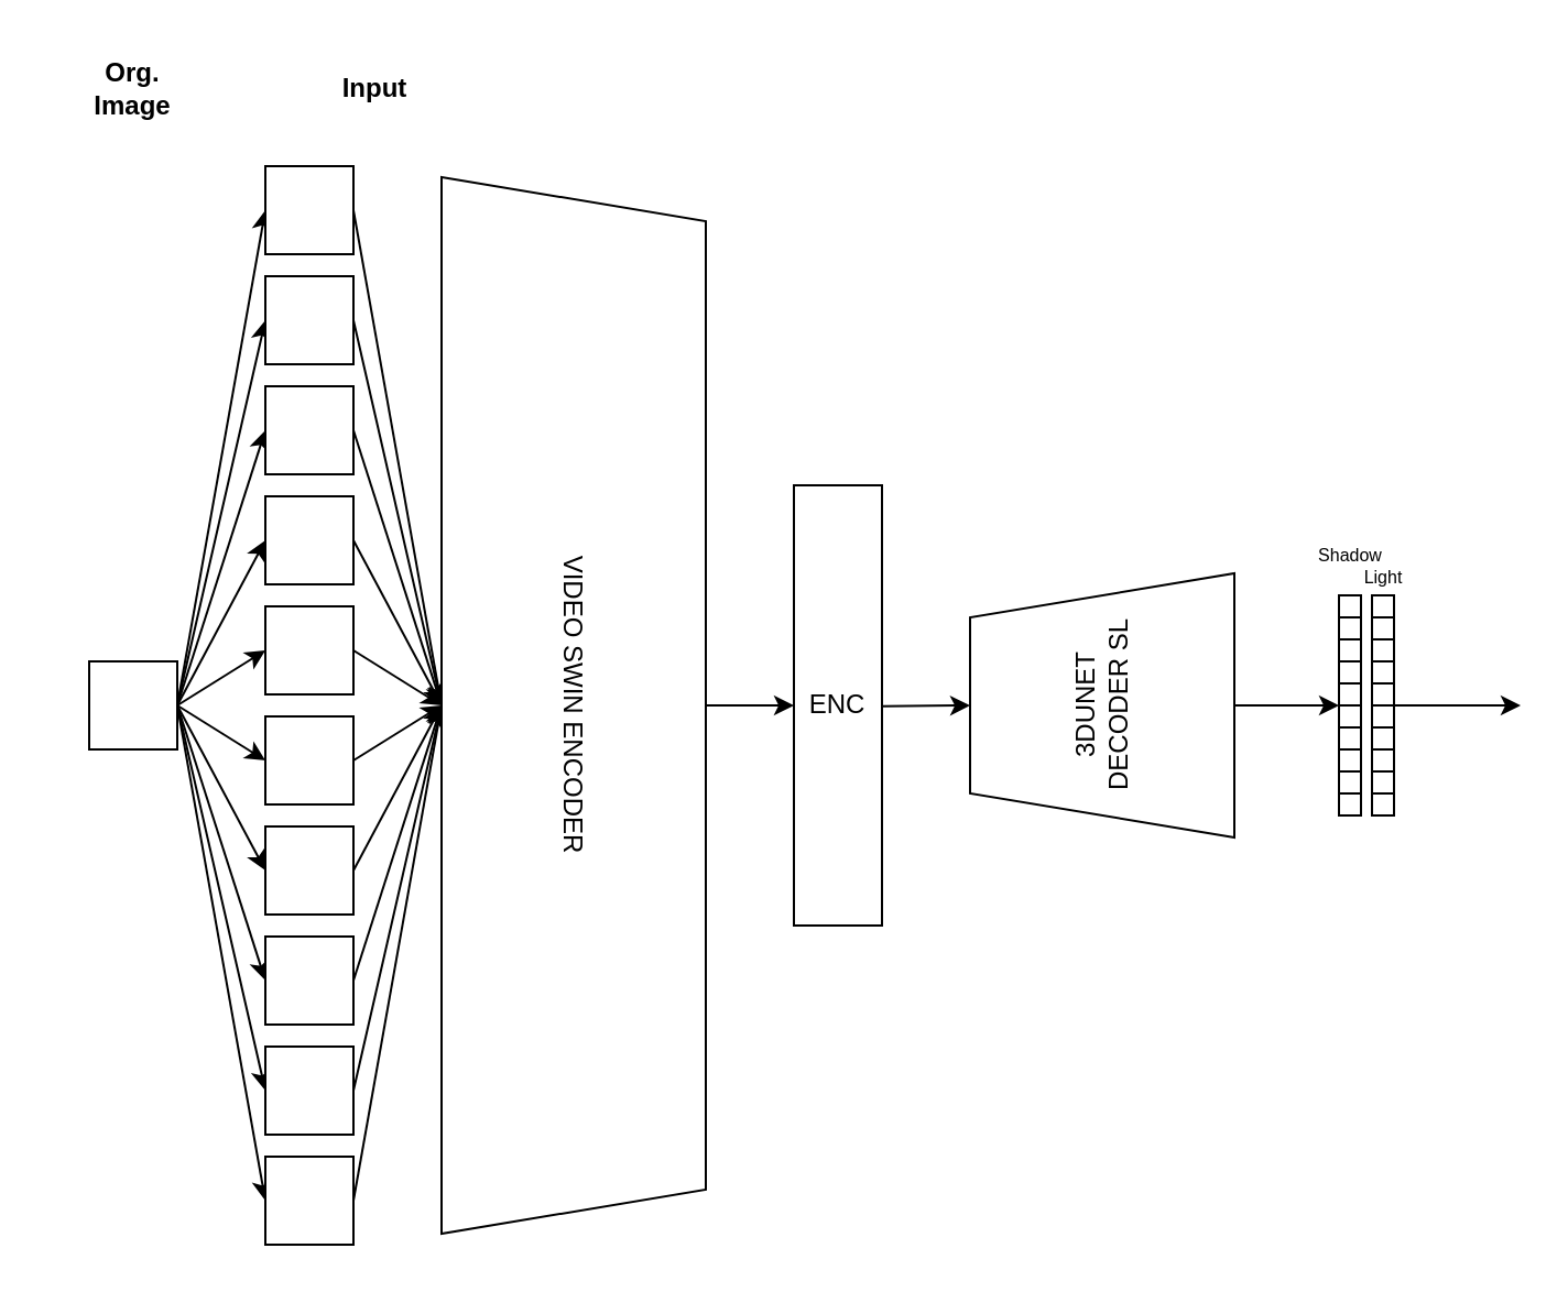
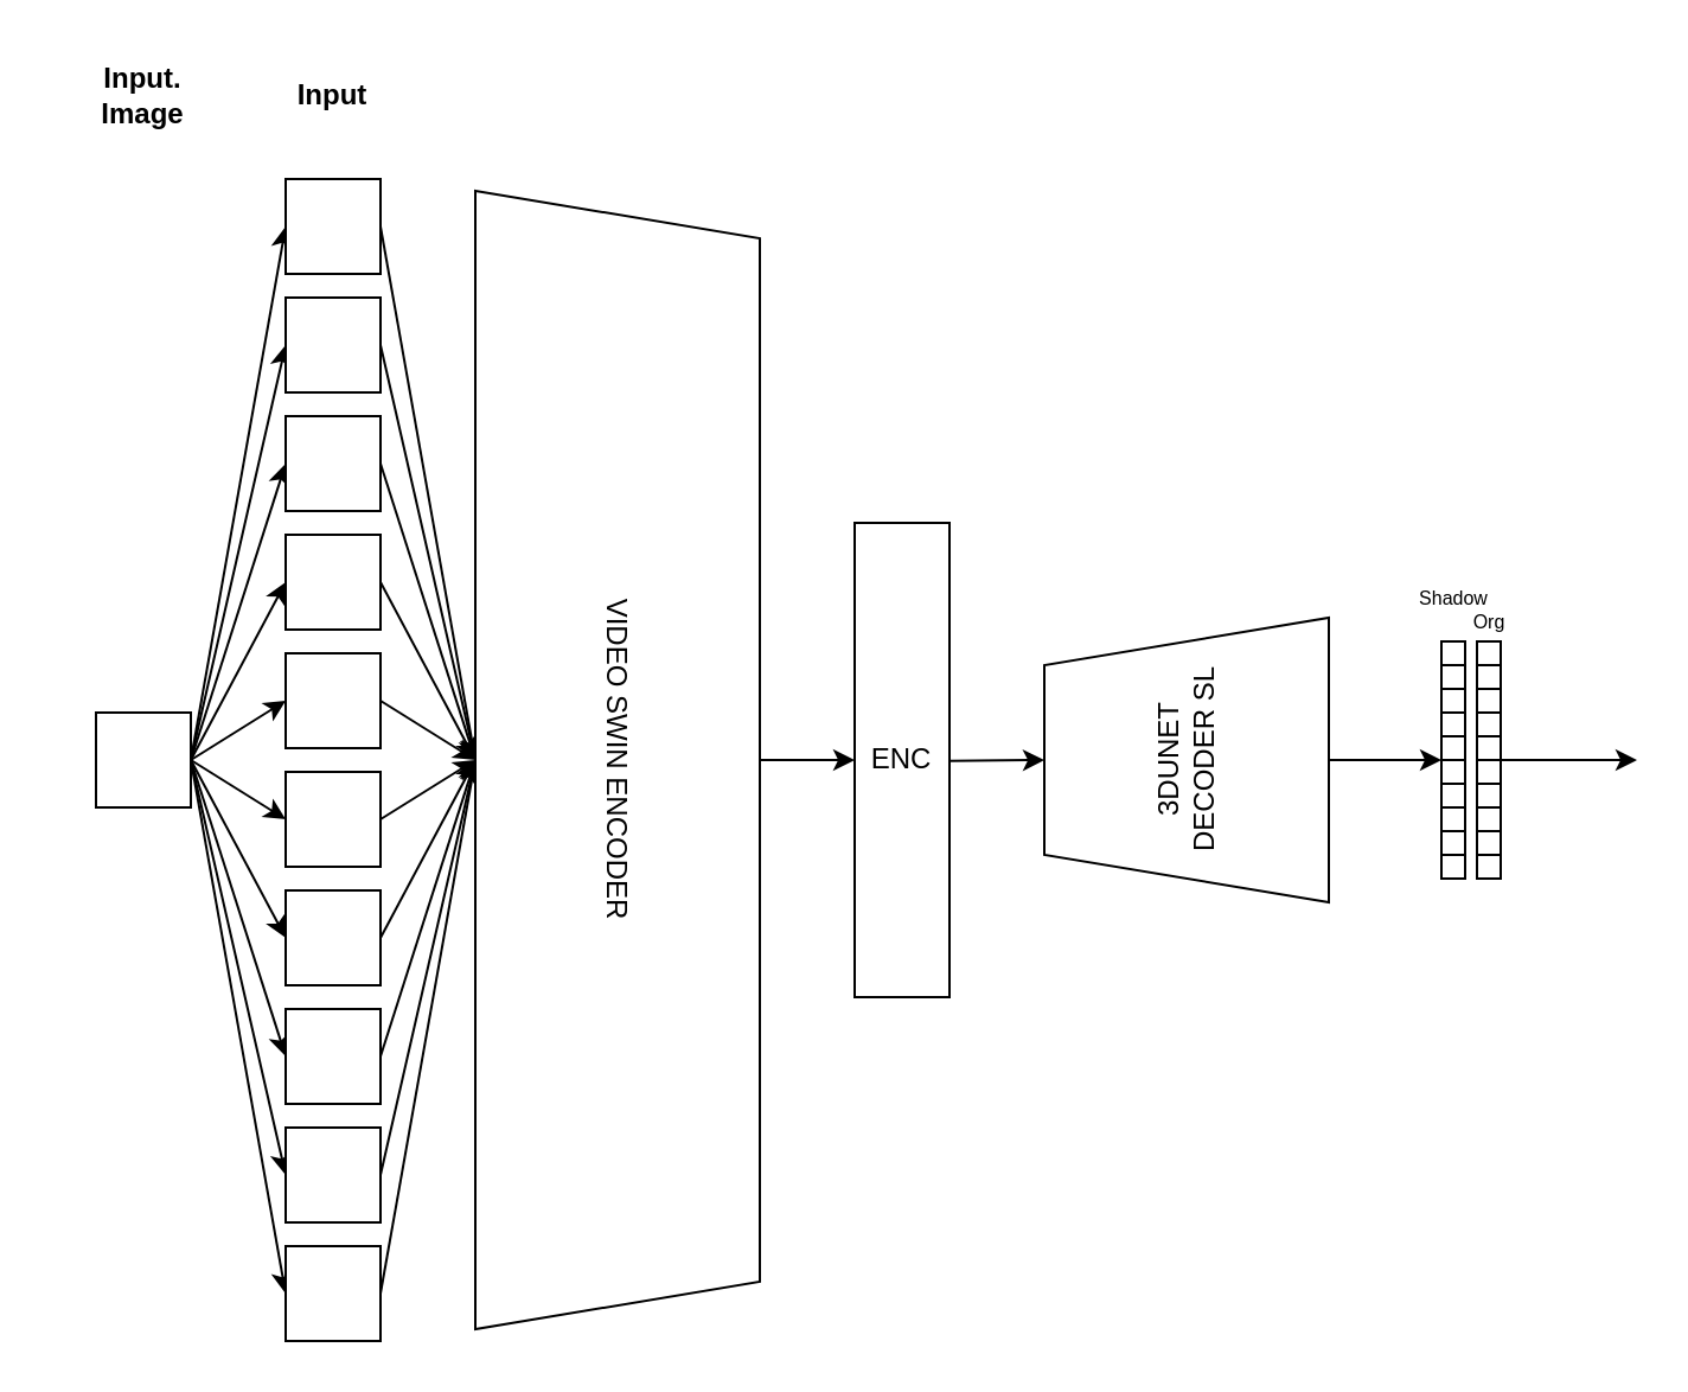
  <mxCell id="0" />
  <mxCell id="1" parent="0" />
  <mxCell id="2" value="" style="whiteSpace=wrap;html=1;aspect=fixed;" vertex="1" parent="1"><mxGeometry x="40" y="300" width="40" height="40" as="geometry" /></mxCell>
  <mxCell id="3" style="edgeStyle=none;html=1;exitX=0;exitY=0.5;exitDx=0;exitDy=0;entryX=0;entryY=0.5;entryDx=0;entryDy=0;" edge="1" parent="1" target="5"><mxGeometry relative="1" as="geometry"><mxPoint x="80" y="320" as="sourcePoint" /></mxGeometry></mxCell>
  <mxCell id="4" style="edgeStyle=none;html=1;exitX=1;exitY=0.5;exitDx=0;exitDy=0;entryX=0;entryY=0.5;entryDx=0;entryDy=0;" edge="1" parent="1" source="5"><mxGeometry relative="1" as="geometry"><mxPoint x="200" y="320" as="targetPoint" /></mxGeometry></mxCell>
  <mxCell id="5" value="" style="whiteSpace=wrap;html=1;aspect=fixed;" vertex="1" parent="1"><mxGeometry x="120" y="525" width="40" height="40" as="geometry" /></mxCell>
  <mxCell id="6" style="edgeStyle=none;html=1;exitX=0;exitY=0.5;exitDx=0;exitDy=0;entryX=0;entryY=0.5;entryDx=0;entryDy=0;" edge="1" parent="1" target="8"><mxGeometry relative="1" as="geometry"><mxPoint x="80" y="320" as="sourcePoint" /></mxGeometry></mxCell>
  <mxCell id="7" style="edgeStyle=none;html=1;exitX=1;exitY=0.5;exitDx=0;exitDy=0;" edge="1" parent="1" source="8"><mxGeometry relative="1" as="geometry"><mxPoint x="200" y="320" as="targetPoint" /></mxGeometry></mxCell>
  <mxCell id="8" value="" style="whiteSpace=wrap;html=1;aspect=fixed;" vertex="1" parent="1"><mxGeometry x="120" y="475" width="40" height="40" as="geometry" /></mxCell>
  <mxCell id="9" style="edgeStyle=none;html=1;exitX=1;exitY=0.5;exitDx=0;exitDy=0;entryX=0;entryY=0.5;entryDx=0;entryDy=0;" edge="1" parent="1" source="2" target="11"><mxGeometry relative="1" as="geometry" /></mxCell>
  <mxCell id="10" style="edgeStyle=none;html=1;exitX=1;exitY=0.5;exitDx=0;exitDy=0;" edge="1" parent="1" source="11"><mxGeometry relative="1" as="geometry"><mxPoint x="200" y="320" as="targetPoint" /></mxGeometry></mxCell>
  <mxCell id="11" value="" style="whiteSpace=wrap;html=1;aspect=fixed;" vertex="1" parent="1"><mxGeometry x="120" y="425" width="40" height="40" as="geometry" /></mxCell>
  <mxCell id="12" style="edgeStyle=none;html=1;exitX=1;exitY=0.5;exitDx=0;exitDy=0;entryX=0;entryY=0.5;entryDx=0;entryDy=0;" edge="1" parent="1" source="2" target="14"><mxGeometry relative="1" as="geometry" /></mxCell>
  <mxCell id="13" style="edgeStyle=none;html=1;exitX=1;exitY=0.5;exitDx=0;exitDy=0;" edge="1" parent="1" source="14"><mxGeometry relative="1" as="geometry"><mxPoint x="200" y="320" as="targetPoint" /></mxGeometry></mxCell>
  <mxCell id="14" value="" style="whiteSpace=wrap;html=1;aspect=fixed;" vertex="1" parent="1"><mxGeometry x="120" y="375" width="40" height="40" as="geometry" /></mxCell>
  <mxCell id="15" style="edgeStyle=none;html=1;exitX=0;exitY=0.5;exitDx=0;exitDy=0;entryX=0;entryY=0.5;entryDx=0;entryDy=0;" edge="1" parent="1" target="17"><mxGeometry relative="1" as="geometry"><mxPoint x="80" y="320" as="sourcePoint" /></mxGeometry></mxCell>
  <mxCell id="16" style="edgeStyle=none;html=1;exitX=1;exitY=0.5;exitDx=0;exitDy=0;entryX=0;entryY=0.5;entryDx=0;entryDy=0;" edge="1" parent="1" source="17"><mxGeometry relative="1" as="geometry"><mxPoint x="200" y="320" as="targetPoint" /></mxGeometry></mxCell>
  <mxCell id="17" value="" style="whiteSpace=wrap;html=1;aspect=fixed;" vertex="1" parent="1"><mxGeometry x="120" y="325" width="40" height="40" as="geometry" /></mxCell>
  <mxCell id="18" style="edgeStyle=none;html=1;exitX=0;exitY=0.5;exitDx=0;exitDy=0;entryX=0;entryY=0.5;entryDx=0;entryDy=0;" edge="1" parent="1" target="20"><mxGeometry relative="1" as="geometry"><mxPoint x="80" y="320" as="sourcePoint" /></mxGeometry></mxCell>
  <mxCell id="19" style="edgeStyle=none;html=1;exitX=1;exitY=0.5;exitDx=0;exitDy=0;" edge="1" parent="1" source="20"><mxGeometry relative="1" as="geometry"><mxPoint x="200" y="320" as="targetPoint" /></mxGeometry></mxCell>
  <mxCell id="20" value="" style="whiteSpace=wrap;html=1;aspect=fixed;" vertex="1" parent="1"><mxGeometry x="120" y="275" width="40" height="40" as="geometry" /></mxCell>
  <mxCell id="21" style="edgeStyle=none;html=1;exitX=0;exitY=0.5;exitDx=0;exitDy=0;entryX=0;entryY=0.5;entryDx=0;entryDy=0;" edge="1" parent="1" target="23"><mxGeometry relative="1" as="geometry"><mxPoint x="80" y="320" as="sourcePoint" /></mxGeometry></mxCell>
  <mxCell id="22" style="edgeStyle=none;html=1;exitX=1;exitY=0.5;exitDx=0;exitDy=0;entryX=0;entryY=0.5;entryDx=0;entryDy=0;" edge="1" parent="1" source="23"><mxGeometry relative="1" as="geometry"><mxPoint x="200" y="320" as="targetPoint" /></mxGeometry></mxCell>
  <mxCell id="23" value="" style="whiteSpace=wrap;html=1;aspect=fixed;" vertex="1" parent="1"><mxGeometry x="120" y="225" width="40" height="40" as="geometry" /></mxCell>
  <mxCell id="24" style="edgeStyle=none;html=1;exitX=0;exitY=0.5;exitDx=0;exitDy=0;entryX=0;entryY=0.5;entryDx=0;entryDy=0;" edge="1" parent="1" target="26"><mxGeometry relative="1" as="geometry"><mxPoint x="80" y="320" as="sourcePoint" /></mxGeometry></mxCell>
  <mxCell id="25" style="edgeStyle=none;html=1;exitX=1;exitY=0.5;exitDx=0;exitDy=0;entryX=0;entryY=0.5;entryDx=0;entryDy=0;" edge="1" parent="1" source="26"><mxGeometry relative="1" as="geometry"><mxPoint x="200" y="320" as="targetPoint" /></mxGeometry></mxCell>
  <mxCell id="26" value="" style="whiteSpace=wrap;html=1;aspect=fixed;" vertex="1" parent="1"><mxGeometry x="120" y="175" width="40" height="40" as="geometry" /></mxCell>
  <mxCell id="27" style="edgeStyle=none;html=1;exitX=0;exitY=0.5;exitDx=0;exitDy=0;entryX=0;entryY=0.5;entryDx=0;entryDy=0;" edge="1" parent="1" target="29"><mxGeometry relative="1" as="geometry"><mxPoint x="80" y="320" as="sourcePoint" /></mxGeometry></mxCell>
  <mxCell id="28" style="edgeStyle=none;html=1;exitX=1;exitY=0.5;exitDx=0;exitDy=0;" edge="1" parent="1" source="29"><mxGeometry relative="1" as="geometry"><mxPoint x="200" y="320" as="targetPoint" /></mxGeometry></mxCell>
  <mxCell id="29" value="" style="whiteSpace=wrap;html=1;aspect=fixed;" vertex="1" parent="1"><mxGeometry x="120" y="125" width="40" height="40" as="geometry" /></mxCell>
  <mxCell id="30" style="edgeStyle=none;html=1;exitX=1;exitY=0.5;exitDx=0;exitDy=0;entryX=0;entryY=0.5;entryDx=0;entryDy=0;" edge="1" parent="1" source="2" target="32"><mxGeometry relative="1" as="geometry" /></mxCell>
  <mxCell id="31" style="edgeStyle=none;html=1;exitX=1;exitY=0.5;exitDx=0;exitDy=0;" edge="1" parent="1" source="32"><mxGeometry relative="1" as="geometry"><mxPoint x="200" y="320" as="targetPoint" /></mxGeometry></mxCell>
  <mxCell id="32" value="" style="whiteSpace=wrap;html=1;aspect=fixed;" vertex="1" parent="1"><mxGeometry x="120" y="75" width="40" height="40" as="geometry" /></mxCell>
  <mxCell id="33" style="edgeStyle=none;html=1;exitX=1;exitY=0.5;exitDx=0;exitDy=0;entryX=0;entryY=0.5;entryDx=0;entryDy=0;" edge="1" parent="1" target="34"><mxGeometry relative="1" as="geometry"><mxPoint x="320" y="320" as="sourcePoint" /></mxGeometry></mxCell>
  <mxCell id="34" value="ENC" style="rounded=0;whiteSpace=wrap;html=1;" vertex="1" parent="1"><mxGeometry x="360" y="220" width="40" height="200" as="geometry" /></mxCell>
  <mxCell id="35" style="edgeStyle=none;html=1;exitX=0;exitY=0.5;exitDx=0;exitDy=0;entryX=0;entryY=0.5;entryDx=0;entryDy=0;" edge="1" parent="1"><mxGeometry relative="1" as="geometry"><mxPoint x="440" y="320" as="targetPoint" /><mxPoint x="400" y="320.333" as="sourcePoint" /></mxGeometry></mxCell>
  <mxCell id="36" style="edgeStyle=none;html=1;exitX=1;exitY=0.5;exitDx=0;exitDy=0;entryX=0;entryY=0;entryDx=0;entryDy=0;" edge="1" parent="1" target="42"><mxGeometry relative="1" as="geometry"><mxPoint x="560" y="320" as="sourcePoint" /></mxGeometry></mxCell>
  <mxCell id="37" value="" style="whiteSpace=wrap;html=1;aspect=fixed;" vertex="1" parent="1"><mxGeometry x="607.5" y="270" width="10" height="10" as="geometry" /></mxCell>
  <mxCell id="38" value="" style="whiteSpace=wrap;html=1;aspect=fixed;" vertex="1" parent="1"><mxGeometry x="607.5" y="280" width="10" height="10" as="geometry" /></mxCell>
  <mxCell id="39" value="" style="whiteSpace=wrap;html=1;aspect=fixed;" vertex="1" parent="1"><mxGeometry x="607.5" y="290" width="10" height="10" as="geometry" /></mxCell>
  <mxCell id="40" value="" style="whiteSpace=wrap;html=1;aspect=fixed;" vertex="1" parent="1"><mxGeometry x="607.5" y="300" width="10" height="10" as="geometry" /></mxCell>
  <mxCell id="41" value="" style="whiteSpace=wrap;html=1;aspect=fixed;" vertex="1" parent="1"><mxGeometry x="607.5" y="310" width="10" height="10" as="geometry" /></mxCell>
  <mxCell id="42" value="" style="whiteSpace=wrap;html=1;aspect=fixed;" vertex="1" parent="1"><mxGeometry x="607.5" y="320" width="10" height="10" as="geometry" /></mxCell>
  <mxCell id="43" value="" style="whiteSpace=wrap;html=1;aspect=fixed;" vertex="1" parent="1"><mxGeometry x="607.5" y="330" width="10" height="10" as="geometry" /></mxCell>
  <mxCell id="44" value="" style="whiteSpace=wrap;html=1;aspect=fixed;" vertex="1" parent="1"><mxGeometry x="607.5" y="340" width="10" height="10" as="geometry" /></mxCell>
  <mxCell id="45" value="" style="whiteSpace=wrap;html=1;aspect=fixed;" vertex="1" parent="1"><mxGeometry x="607.5" y="350" width="10" height="10" as="geometry" /></mxCell>
  <mxCell id="46" value="" style="whiteSpace=wrap;html=1;aspect=fixed;" vertex="1" parent="1"><mxGeometry x="607.5" y="360" width="10" height="10" as="geometry" /></mxCell>
  <mxCell id="47" value="" style="whiteSpace=wrap;html=1;aspect=fixed;" vertex="1" parent="1"><mxGeometry x="622.5" y="270" width="10" height="10" as="geometry" /></mxCell>
  <mxCell id="48" value="" style="whiteSpace=wrap;html=1;aspect=fixed;" vertex="1" parent="1"><mxGeometry x="622.5" y="280" width="10" height="10" as="geometry" /></mxCell>
  <mxCell id="49" value="" style="whiteSpace=wrap;html=1;aspect=fixed;" vertex="1" parent="1"><mxGeometry x="622.5" y="290" width="10" height="10" as="geometry" /></mxCell>
  <mxCell id="50" value="" style="whiteSpace=wrap;html=1;aspect=fixed;" vertex="1" parent="1"><mxGeometry x="622.5" y="300" width="10" height="10" as="geometry" /></mxCell>
  <mxCell id="51" value="" style="whiteSpace=wrap;html=1;aspect=fixed;" vertex="1" parent="1"><mxGeometry x="622.5" y="310" width="10" height="10" as="geometry" /></mxCell>
  <mxCell id="52" style="edgeStyle=none;html=1;exitX=1;exitY=0;exitDx=0;exitDy=0;entryX=0.5;entryY=1;entryDx=0;entryDy=0;fontSize=12;fontColor=#000000;" edge="1" parent="1" source="53"><mxGeometry relative="1" as="geometry"><mxPoint x="690" y="320" as="targetPoint" /></mxGeometry></mxCell>
  <mxCell id="53" value="" style="whiteSpace=wrap;html=1;aspect=fixed;" vertex="1" parent="1"><mxGeometry x="622.5" y="320" width="10" height="10" as="geometry" /></mxCell>
  <mxCell id="54" value="" style="whiteSpace=wrap;html=1;aspect=fixed;" vertex="1" parent="1"><mxGeometry x="622.5" y="330" width="10" height="10" as="geometry" /></mxCell>
  <mxCell id="55" value="" style="whiteSpace=wrap;html=1;aspect=fixed;" vertex="1" parent="1"><mxGeometry x="622.5" y="340" width="10" height="10" as="geometry" /></mxCell>
  <mxCell id="56" value="" style="whiteSpace=wrap;html=1;aspect=fixed;" vertex="1" parent="1"><mxGeometry x="622.5" y="350" width="10" height="10" as="geometry" /></mxCell>
  <mxCell id="57" value="" style="whiteSpace=wrap;html=1;aspect=fixed;" vertex="1" parent="1"><mxGeometry x="622.5" y="360" width="10" height="10" as="geometry" /></mxCell>
- <mxCell id="58" value="&lt;b&gt;Input&lt;/b&gt;" style="text;html=1;strokeColor=none;fillColor=none;align=center;verticalAlign=middle;whiteSpace=wrap;rounded=0;" vertex="1" parent="1"><mxGeometry x="140" y="20" width="60" height="40" as="geometry" /></mxCell>
- <mxCell id="59" value="&lt;b&gt;Org. Image&lt;/b&gt;" style="text;html=1;strokeColor=none;fillColor=none;align=center;verticalAlign=middle;whiteSpace=wrap;rounded=0;" vertex="1" parent="1"><mxGeometry x="30" y="20" width="60" height="40" as="geometry" /></mxCell>
+ <mxCell id="58" value="&lt;b&gt;Input&lt;/b&gt;" style="text;html=1;strokeColor=none;fillColor=none;align=center;verticalAlign=middle;whiteSpace=wrap;rounded=0;" vertex="1" parent="1"><mxGeometry x="110" y="20" width="60" height="40" as="geometry" /></mxCell>
+ <mxCell id="59" value="&lt;b&gt;Input. Image&lt;/b&gt;" style="text;html=1;strokeColor=none;fillColor=none;align=center;verticalAlign=middle;whiteSpace=wrap;rounded=0;" vertex="1" parent="1"><mxGeometry x="30" y="20" width="60" height="40" as="geometry" /></mxCell>
  <mxCell id="60" value="&lt;font style=&quot;font-size: 8px;&quot;&gt;Shadow&lt;/font&gt;" style="text;html=1;strokeColor=none;fillColor=none;align=center;verticalAlign=middle;whiteSpace=wrap;rounded=0;" vertex="1" parent="1"><mxGeometry x="611.25" y="250" width="2.5" as="geometry" /></mxCell>
- <mxCell id="61" value="&lt;font style=&quot;font-size: 8px;&quot;&gt;Light&lt;/font&gt;" style="text;html=1;strokeColor=none;fillColor=none;align=center;verticalAlign=middle;whiteSpace=wrap;rounded=0;" vertex="1" parent="1"><mxGeometry x="626.25" y="260" width="2.5" as="geometry" /></mxCell>
+ <mxCell id="61" value="&lt;font style=&quot;font-size: 8px;&quot;&gt;Org&lt;/font&gt;" style="text;html=1;strokeColor=none;fillColor=none;align=center;verticalAlign=middle;whiteSpace=wrap;rounded=0;" vertex="1" parent="1"><mxGeometry x="626.25" y="260" width="2.5" as="geometry" /></mxCell>
  <mxCell id="62" value="VIDEO SWIN ENCODER" style="shape=trapezoid;perimeter=trapezoidPerimeter;whiteSpace=wrap;fixedSize=1;fontSize=12;rotation=90;html=1;" vertex="1" parent="1"><mxGeometry x="20" y="260" width="480" height="120" as="geometry" /></mxCell>
  <mxCell id="63" value="3DUNET&lt;br&gt;DECODER SL" style="shape=trapezoid;perimeter=trapezoidPerimeter;whiteSpace=wrap;html=1;fixedSize=1;fontSize=12;rotation=-90;" vertex="1" parent="1"><mxGeometry x="440" y="260" width="120" height="120" as="geometry" /></mxCell>
